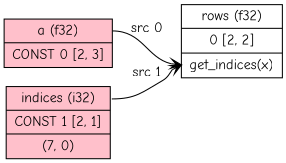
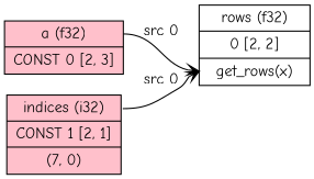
  digraph {
    fontname="Comic Neue"
    newrank=true
    rankdir=LR
    node [fillcolor=pink fontname="Comic Neue" shape=record style=filled]
    edge [arrowhead=vee fontname="Comic Neue" headport=x style=solid tailport=x]
-   n1 [fillcolor=white label="rows (f32)|0 [2, 2] | <x>get_indices(x)"]
+   n1 [fillcolor=white label="rows (f32)|0 [2, 2] | <x>get_rows(x)"]
    n2 [label="<x>a (f32)|CONST 0 [2, 3]"]
    n3 [label="<x>indices (i32)|CONST 1 [2, 1] | (7, 0)"]
    n2 -> n1 [label="src 0"]
-   n3 -> n1 [label="src 1"]
+   n3 -> n1 [label="src 0"]
  }
